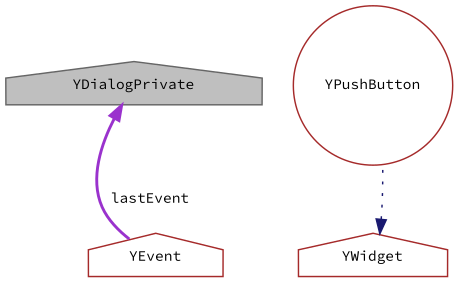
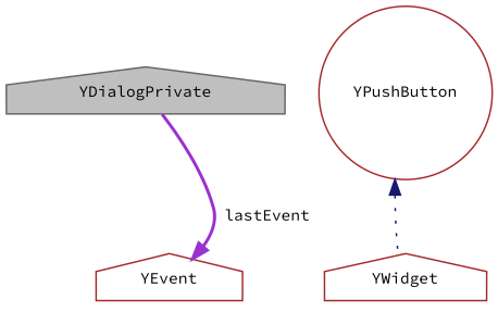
  digraph {
    fontname="Source Code Pro"
    node [color=brown fillcolor=white fontname="Source Code Pro" fontsize=10 shape=house style=filled]
    edge [dir=back fontname="Source Code Pro" fontsize=10 labelfontname=Helvetica labelfontsize=10]
    n1 [color=gray40 fillcolor=grey75 fontcolor=black height=0.2 label=YDialogPrivate width=0.4]
    n2 [height=0.2 label=YPushButton shape=circle width=0.4]
    n3 [height=0.2 label=YWidget width=0.4]
    n4 [height=0.2 label=YEvent width=0.4]
-   n3 -> n2 [color=midnightblue style=dotted]
-   n1 -> n4 [color=darkorchid3 label=" lastEvent" style=bold]
+   n2 -> n3 [color=midnightblue style=dotted]
+   n4 -> n1 [color=darkorchid3 label=" lastEvent" style=bold]
  }
